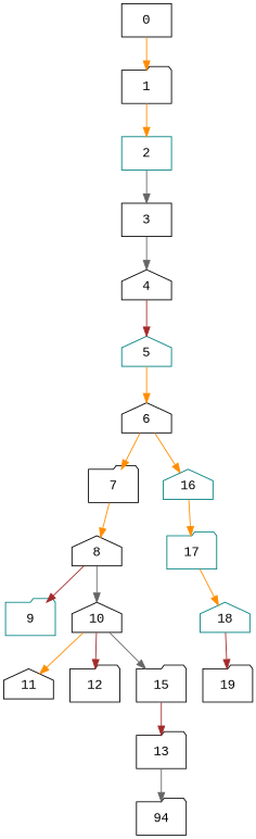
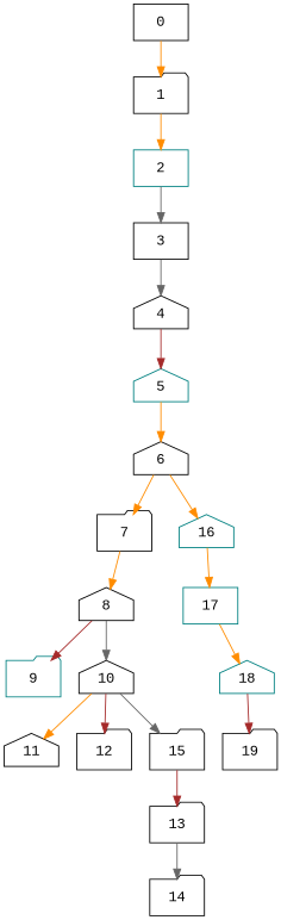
  digraph {
    fontname="Liberation Mono"
    node [color=black fontname="Liberation Mono" shape=folder]
    edge [color=darkorange fontname="Liberation Mono"]
    0 [shape=box]
    1
    2 [color=teal shape=box]
    3 [shape=box]
    4 [shape=house]
    5 [color=teal shape=house]
    6 [shape=house]
    7
    16 [color=teal shape=house]
    8 [shape=house]
-   17 [color=teal]
+   17 [color=teal shape=box]
    9 [color=teal]
    10 [shape=house]
    11 [shape=house]
    12
    15
    13
-   14 [label=94]
+   14
    18 [color=teal shape=house]
    19
    0 -> 1
    1 -> 2
    2 -> 3 [color=gray40]
    3 -> 4 [color=gray40]
    4 -> 5 [color=brown]
    5 -> 6
    6 -> 7
    6 -> 16
    7 -> 8
    16 -> 17
    8 -> 9 [color=brown]
    8 -> 10 [color=gray40]
    17 -> 18
    10 -> 11
    10 -> 12 [color=brown]
    10 -> 15 [color=gray40]
    15 -> 13 [color=brown]
    13 -> 14 [color=gray40]
    18 -> 19 [color=brown]
  }
